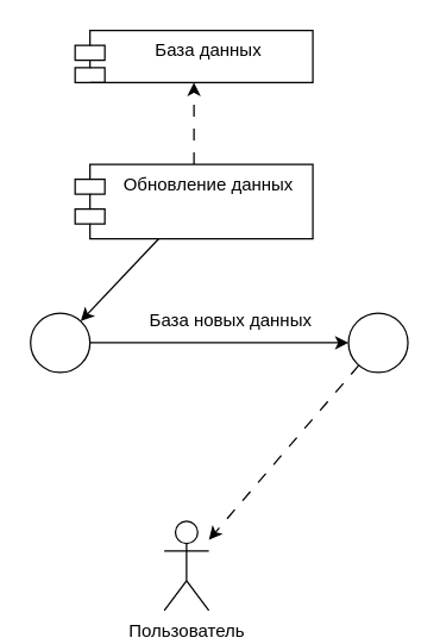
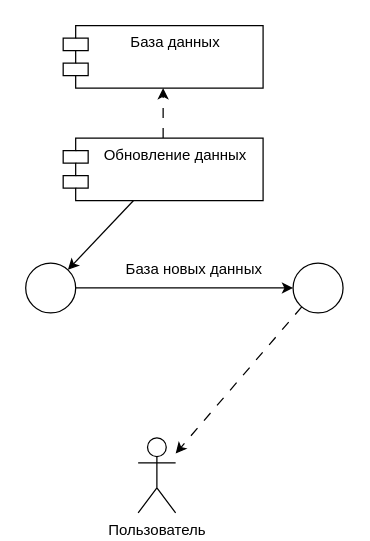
  <mxCell id="0" />
  <mxCell id="1" parent="0" />
  <mxCell id="2" style="rounded=0;orthogonalLoop=1;jettySize=auto;html=1;" parent="1" source="4" target="7" edge="1"><mxGeometry relative="1" as="geometry" /></mxCell>
  <mxCell id="3" style="rounded=0;orthogonalLoop=1;jettySize=auto;html=1;dashed=1;dashPattern=8 8;" parent="1" source="4" target="5" edge="1"><mxGeometry relative="1" as="geometry" /></mxCell>
  <mxCell id="4" value="Обновление данных" style="shape=module;align=left;spacingLeft=20;align=center;verticalAlign=top;whiteSpace=wrap;html=1;" parent="1" vertex="1"><mxGeometry x="50" y="110" width="160" height="50" as="geometry" /></mxCell>
- <mxCell id="5" value="База данных" style="shape=module;align=left;spacingLeft=20;align=center;verticalAlign=top;whiteSpace=wrap;html=1;" parent="1" vertex="1"><mxGeometry x="50" y="20" width="160" height="35" as="geometry" /></mxCell>
+ <mxCell id="5" value="База данных" style="shape=module;align=left;spacingLeft=20;align=center;verticalAlign=top;whiteSpace=wrap;html=1;" parent="1" vertex="1"><mxGeometry x="50" y="20" width="160" height="50" as="geometry" /></mxCell>
  <mxCell id="6" style="rounded=0;orthogonalLoop=1;jettySize=auto;html=1;dashed=1;dashPattern=8 8;" parent="1" source="10" target="8" edge="1"><mxGeometry relative="1" as="geometry" /></mxCell>
  <mxCell id="7" value="" style="ellipse;whiteSpace=wrap;html=1;aspect=fixed;" parent="1" vertex="1"><mxGeometry x="20" y="210" width="40" height="40" as="geometry" /></mxCell>
  <mxCell id="8" value="Пользователь" style="shape=umlActor;verticalLabelPosition=bottom;verticalAlign=top;html=1;" parent="1" vertex="1"><mxGeometry x="110" y="350" width="30" height="60" as="geometry" /></mxCell>
  <mxCell id="9" value="База новых данных" style="text;html=1;align=center;verticalAlign=middle;whiteSpace=wrap;rounded=0;" parent="1" vertex="1"><mxGeometry x="90" y="200" width="130" height="30" as="geometry" /></mxCell>
  <mxCell id="10" value="" style="ellipse;whiteSpace=wrap;html=1;aspect=fixed;" vertex="1" parent="1"><mxGeometry x="234" y="210" width="40" height="40" as="geometry" /></mxCell>
  <mxCell id="11" style="rounded=0;orthogonalLoop=1;jettySize=auto;html=1;" edge="1" parent="1" source="7" target="10"><mxGeometry relative="1" as="geometry"><mxPoint x="162" y="220" as="sourcePoint" /><mxPoint x="110" y="275" as="targetPoint" /></mxGeometry></mxCell>
